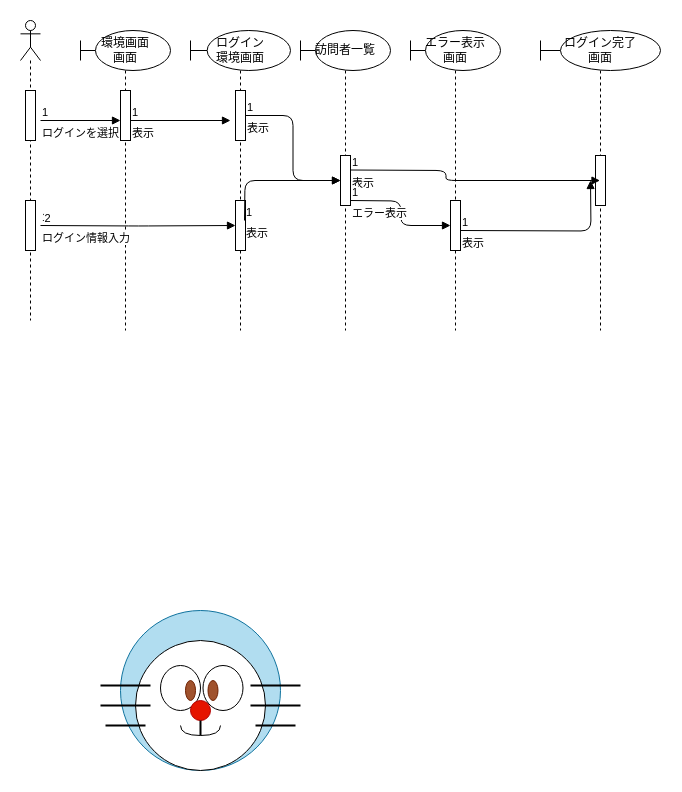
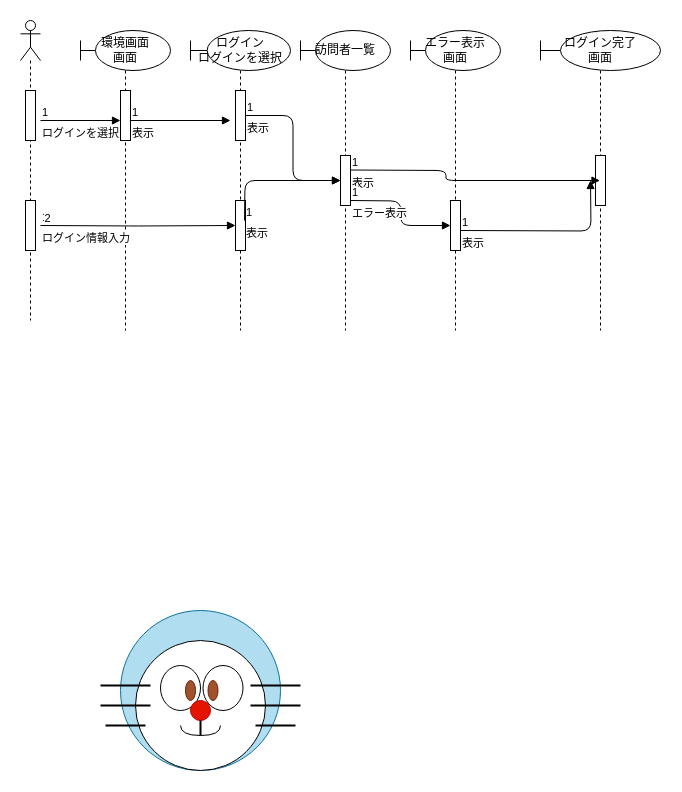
  <mxCell id="0" />
  <mxCell id="1" parent="0" />
  <mxCell id="2" value="" style="shape=umlLifeline;perimeter=lifelinePerimeter;whiteSpace=wrap;html=1;container=1;dropTarget=0;collapsible=0;recursiveResize=0;outlineConnect=0;portConstraint=eastwest;newEdgeStyle={&quot;curved&quot;:0,&quot;rounded&quot;:0};participant=umlActor;" parent="1" vertex="1"><mxGeometry x="20" y="20" width="20" height="300" as="geometry" /></mxCell>
  <mxCell id="3" value="" style="html=1;points=[[0,0,0,0,5],[0,1,0,0,-5],[1,0,0,0,5],[1,1,0,0,-5]];perimeter=orthogonalPerimeter;outlineConnect=0;targetShapes=umlLifeline;portConstraint=eastwest;newEdgeStyle={&quot;curved&quot;:0,&quot;rounded&quot;:0};" parent="2" vertex="1"><mxGeometry x="5" y="70" width="10" height="50" as="geometry" /></mxCell>
  <mxCell id="4" value="" style="html=1;points=[[0,0,0,0,5],[0,1,0,0,-5],[1,0,0,0,5],[1,1,0,0,-5]];perimeter=orthogonalPerimeter;outlineConnect=0;targetShapes=umlLifeline;portConstraint=eastwest;newEdgeStyle={&quot;curved&quot;:0,&quot;rounded&quot;:0};" parent="2" vertex="1"><mxGeometry x="5" y="180" width="10" height="50" as="geometry" /></mxCell>
  <mxCell id="5" value="環境画面&lt;div&gt;画面&lt;/div&gt;" style="shape=umlLifeline;perimeter=lifelinePerimeter;whiteSpace=wrap;html=1;container=1;dropTarget=0;collapsible=0;recursiveResize=0;outlineConnect=0;portConstraint=eastwest;newEdgeStyle={&quot;curved&quot;:0,&quot;rounded&quot;:0};participant=umlBoundary;" parent="1" vertex="1"><mxGeometry x="80" y="30" width="90" height="300" as="geometry" /></mxCell>
  <mxCell id="6" value="" style="html=1;points=[[0,0,0,0,5],[0,1,0,0,-5],[1,0,0,0,5],[1,1,0,0,-5]];perimeter=orthogonalPerimeter;outlineConnect=0;targetShapes=umlLifeline;portConstraint=eastwest;newEdgeStyle={&quot;curved&quot;:0,&quot;rounded&quot;:0};" parent="5" vertex="1"><mxGeometry x="40" y="60" width="10" height="50" as="geometry" /></mxCell>
- <mxCell id="7" value="ログイン&lt;div&gt;環境画面&lt;/div&gt;" style="shape=umlLifeline;perimeter=lifelinePerimeter;whiteSpace=wrap;html=1;container=1;dropTarget=0;collapsible=0;recursiveResize=0;outlineConnect=0;portConstraint=eastwest;newEdgeStyle={&quot;curved&quot;:0,&quot;rounded&quot;:0};participant=umlBoundary;" parent="1" vertex="1"><mxGeometry x="190" y="30" width="100" height="300" as="geometry" /></mxCell>
+ <mxCell id="7" value="ログイン&lt;div&gt;ログインを選択&lt;/div&gt;" style="shape=umlLifeline;perimeter=lifelinePerimeter;whiteSpace=wrap;html=1;container=1;dropTarget=0;collapsible=0;recursiveResize=0;outlineConnect=0;portConstraint=eastwest;newEdgeStyle={&quot;curved&quot;:0,&quot;rounded&quot;:0};participant=umlBoundary;" parent="1" vertex="1"><mxGeometry x="190" y="30" width="100" height="300" as="geometry" /></mxCell>
  <mxCell id="8" value="" style="html=1;points=[[0,0,0,0,5],[0,1,0,0,-5],[1,0,0,0,5],[1,1,0,0,-5]];perimeter=orthogonalPerimeter;outlineConnect=0;targetShapes=umlLifeline;portConstraint=eastwest;newEdgeStyle={&quot;curved&quot;:0,&quot;rounded&quot;:0};" parent="7" vertex="1"><mxGeometry x="45" y="60" width="10" height="50" as="geometry" /></mxCell>
  <mxCell id="9" value="" style="html=1;points=[[0,0,0,0,5],[0,1,0,0,-5],[1,0,0,0,5],[1,1,0,0,-5]];perimeter=orthogonalPerimeter;outlineConnect=0;targetShapes=umlLifeline;portConstraint=eastwest;newEdgeStyle={&quot;curved&quot;:0,&quot;rounded&quot;:0};" parent="7" vertex="1"><mxGeometry x="45" y="170" width="10" height="50" as="geometry" /></mxCell>
  <mxCell id="10" value="ログインを選択&lt;div&gt;&lt;br&gt;&lt;/div&gt;" style="endArrow=block;endFill=1;html=1;edgeStyle=orthogonalEdgeStyle;align=left;verticalAlign=top;" parent="1" edge="1"><mxGeometry x="-1" relative="1" as="geometry"><mxPoint x="40" y="120" as="sourcePoint" /><mxPoint x="120" y="120" as="targetPoint" /></mxGeometry></mxCell>
  <mxCell id="11" value="1" style="edgeLabel;resizable=0;html=1;align=left;verticalAlign=bottom;" parent="10" connectable="0" vertex="1"><mxGeometry x="-1" relative="1" as="geometry" /></mxCell>
  <mxCell id="12" value="ログイン情報入力" style="endArrow=block;endFill=1;html=1;edgeStyle=orthogonalEdgeStyle;align=left;verticalAlign=top;" parent="1" target="9" edge="1"><mxGeometry x="-1" relative="1" as="geometry"><mxPoint x="40" y="225" as="sourcePoint" /><mxPoint x="200" y="220" as="targetPoint" /></mxGeometry></mxCell>
  <mxCell id="13" value="1" style="edgeLabel;resizable=0;html=1;align=left;verticalAlign=bottom;" parent="12" connectable="0" vertex="1"><mxGeometry x="-1" relative="1" as="geometry" /></mxCell>
  <mxCell id="14" value="2" style="edgeLabel;html=1;align=center;verticalAlign=middle;resizable=0;points=[];" parent="12" vertex="1" connectable="0"><mxGeometry x="-0.939" y="8" relative="1" as="geometry"><mxPoint as="offset" /></mxGeometry></mxCell>
  <mxCell id="15" value="表示" style="endArrow=block;endFill=1;html=1;edgeStyle=orthogonalEdgeStyle;align=left;verticalAlign=top;" parent="1" edge="1"><mxGeometry x="-1" relative="1" as="geometry"><mxPoint x="130" y="120" as="sourcePoint" /><mxPoint x="230" y="120" as="targetPoint" /></mxGeometry></mxCell>
  <mxCell id="16" value="1" style="edgeLabel;resizable=0;html=1;align=left;verticalAlign=bottom;" parent="15" connectable="0" vertex="1"><mxGeometry x="-1" relative="1" as="geometry" /></mxCell>
  <mxCell id="17" value="訪問者一覧" style="shape=umlLifeline;perimeter=lifelinePerimeter;whiteSpace=wrap;html=1;container=1;dropTarget=0;collapsible=0;recursiveResize=0;outlineConnect=0;portConstraint=eastwest;newEdgeStyle={&quot;curved&quot;:0,&quot;rounded&quot;:0};participant=umlBoundary;" parent="1" vertex="1"><mxGeometry x="300" y="30" width="90" height="300" as="geometry" /></mxCell>
  <mxCell id="18" value="" style="html=1;points=[[0,0,0,0,5],[0,1,0,0,-5],[1,0,0,0,5],[1,1,0,0,-5]];perimeter=orthogonalPerimeter;outlineConnect=0;targetShapes=umlLifeline;portConstraint=eastwest;newEdgeStyle={&quot;curved&quot;:0,&quot;rounded&quot;:0};" parent="17" vertex="1"><mxGeometry x="40" y="125" width="10" height="50" as="geometry" /></mxCell>
  <mxCell id="19" value="表示" style="endArrow=block;endFill=1;html=1;edgeStyle=orthogonalEdgeStyle;align=left;verticalAlign=top;" parent="1" source="8" target="18" edge="1"><mxGeometry x="-1" relative="1" as="geometry"><mxPoint x="160" y="170" as="sourcePoint" /><mxPoint x="320" y="170" as="targetPoint" /></mxGeometry></mxCell>
  <mxCell id="20" value="1" style="edgeLabel;resizable=0;html=1;align=left;verticalAlign=bottom;" parent="19" connectable="0" vertex="1"><mxGeometry x="-1" relative="1" as="geometry" /></mxCell>
  <mxCell id="21" value="" style="ellipse;whiteSpace=wrap;html=1;aspect=fixed;fillColor=#b1ddf0;strokeColor=#10739e;" parent="1" vertex="1"><mxGeometry x="120" y="610" width="160" height="160" as="geometry" /></mxCell>
  <mxCell id="22" value="" style="ellipse;whiteSpace=wrap;html=1;aspect=fixed;" parent="1" vertex="1"><mxGeometry x="135" y="640" width="130" height="130" as="geometry" /></mxCell>
  <mxCell id="23" value="ログイン完了&lt;div&gt;画面&lt;/div&gt;" style="shape=umlLifeline;perimeter=lifelinePerimeter;whiteSpace=wrap;html=1;container=1;dropTarget=0;collapsible=0;recursiveResize=0;outlineConnect=0;portConstraint=eastwest;newEdgeStyle={&quot;curved&quot;:0,&quot;rounded&quot;:0};participant=umlBoundary;" parent="1" vertex="1"><mxGeometry x="540" y="30" width="120" height="300" as="geometry" /></mxCell>
  <mxCell id="24" value="" style="html=1;points=[[0,0,0,0,5],[0,1,0,0,-5],[1,0,0,0,5],[1,1,0,0,-5]];perimeter=orthogonalPerimeter;outlineConnect=0;targetShapes=umlLifeline;portConstraint=eastwest;newEdgeStyle={&quot;curved&quot;:0,&quot;rounded&quot;:0};" parent="23" vertex="1"><mxGeometry x="55" y="125" width="10" height="50" as="geometry" /></mxCell>
  <mxCell id="25" value="エラー表示&lt;div&gt;画面&lt;/div&gt;" style="shape=umlLifeline;perimeter=lifelinePerimeter;whiteSpace=wrap;html=1;container=1;dropTarget=0;collapsible=0;recursiveResize=0;outlineConnect=0;portConstraint=eastwest;newEdgeStyle={&quot;curved&quot;:0,&quot;rounded&quot;:0};participant=umlBoundary;" parent="1" vertex="1"><mxGeometry x="410" y="30" width="90" height="300" as="geometry" /></mxCell>
  <mxCell id="26" value="" style="html=1;points=[[0,0,0,0,5],[0,1,0,0,-5],[1,0,0,0,5],[1,1,0,0,-5]];perimeter=orthogonalPerimeter;outlineConnect=0;targetShapes=umlLifeline;portConstraint=eastwest;newEdgeStyle={&quot;curved&quot;:0,&quot;rounded&quot;:0};" parent="25" vertex="1"><mxGeometry x="40" y="170" width="10" height="50" as="geometry" /></mxCell>
  <mxCell id="27" value="表示" style="endArrow=block;endFill=1;html=1;edgeStyle=orthogonalEdgeStyle;align=left;verticalAlign=top;" parent="1" target="18" edge="1"><mxGeometry x="-1" relative="1" as="geometry"><mxPoint x="244" y="220" as="sourcePoint" /><mxPoint x="404" y="220" as="targetPoint" /></mxGeometry></mxCell>
  <mxCell id="28" value="1" style="edgeLabel;resizable=0;html=1;align=left;verticalAlign=bottom;" parent="27" connectable="0" vertex="1"><mxGeometry x="-1" relative="1" as="geometry" /></mxCell>
  <mxCell id="29" value="表示" style="endArrow=block;endFill=1;html=1;edgeStyle=orthogonalEdgeStyle;align=left;verticalAlign=top;" parent="1" target="23" edge="1"><mxGeometry x="-1" relative="1" as="geometry"><mxPoint x="350" y="169.5" as="sourcePoint" /><mxPoint x="510" y="169.5" as="targetPoint" /></mxGeometry></mxCell>
  <mxCell id="30" value="1" style="edgeLabel;resizable=0;html=1;align=left;verticalAlign=bottom;" parent="29" connectable="0" vertex="1"><mxGeometry x="-1" relative="1" as="geometry" /></mxCell>
  <mxCell id="31" value="エラー表示" style="endArrow=block;endFill=1;html=1;edgeStyle=orthogonalEdgeStyle;align=left;verticalAlign=top;" parent="1" target="26" edge="1"><mxGeometry x="-1" relative="1" as="geometry"><mxPoint x="350" y="200" as="sourcePoint" /><mxPoint x="510" y="200" as="targetPoint" /></mxGeometry></mxCell>
  <mxCell id="32" value="1" style="edgeLabel;resizable=0;html=1;align=left;verticalAlign=bottom;" parent="31" connectable="0" vertex="1"><mxGeometry x="-1" relative="1" as="geometry" /></mxCell>
  <mxCell id="33" value="表示" style="endArrow=block;endFill=1;html=1;edgeStyle=orthogonalEdgeStyle;align=left;verticalAlign=top;" parent="1" edge="1"><mxGeometry x="-1" relative="1" as="geometry"><mxPoint x="460" y="230" as="sourcePoint" /><mxPoint x="590" y="180" as="targetPoint" /></mxGeometry></mxCell>
  <mxCell id="34" value="1" style="edgeLabel;resizable=0;html=1;align=left;verticalAlign=bottom;" parent="33" connectable="0" vertex="1"><mxGeometry x="-1" relative="1" as="geometry" /></mxCell>
  <mxCell id="35" value="" style="line;strokeWidth=2;html=1;" parent="1" vertex="1"><mxGeometry x="250" y="680" width="50" height="10" as="geometry" /></mxCell>
  <mxCell id="36" value="" style="line;strokeWidth=2;html=1;" parent="1" vertex="1"><mxGeometry x="250" y="700" width="50" height="10" as="geometry" /></mxCell>
  <mxCell id="37" value="" style="line;strokeWidth=2;html=1;" parent="1" vertex="1"><mxGeometry x="100" y="680" width="50" height="10" as="geometry" /></mxCell>
  <mxCell id="38" value="" style="line;strokeWidth=2;html=1;" parent="1" vertex="1"><mxGeometry x="100" y="700" width="50" height="10" as="geometry" /></mxCell>
  <mxCell id="39" value="" style="line;strokeWidth=2;html=1;" parent="1" vertex="1"><mxGeometry x="255" y="720" width="40" height="10" as="geometry" /></mxCell>
  <mxCell id="40" value="" style="line;strokeWidth=2;html=1;" parent="1" vertex="1"><mxGeometry x="105" y="720" width="40" height="10" as="geometry" /></mxCell>
  <mxCell id="41" value="" style="ellipse;whiteSpace=wrap;html=1;rotation=90;" parent="1" vertex="1"><mxGeometry x="157.5" y="667.5" width="45" height="40" as="geometry" /></mxCell>
  <mxCell id="42" value="" style="ellipse;whiteSpace=wrap;html=1;rotation=90;" parent="1" vertex="1"><mxGeometry x="200" y="667.5" width="45" height="40" as="geometry" /></mxCell>
  <mxCell id="43" value="" style="ellipse;whiteSpace=wrap;html=1;rotation=90;fillColor=#a0522d;fontColor=#ffffff;strokeColor=#6D1F00;" parent="1" vertex="1"><mxGeometry x="180" y="685" width="20" height="10" as="geometry" /></mxCell>
  <mxCell id="44" value="" style="ellipse;whiteSpace=wrap;html=1;rotation=90;fillColor=#a0522d;fontColor=#ffffff;strokeColor=#6D1F00;" parent="1" vertex="1"><mxGeometry x="202.5" y="685" width="20" height="10" as="geometry" /></mxCell>
  <mxCell id="45" value="" style="ellipse;whiteSpace=wrap;html=1;aspect=fixed;fillColor=#e51400;fontColor=#ffffff;strokeColor=#B20000;" parent="1" vertex="1"><mxGeometry x="190" y="700" width="20" height="20" as="geometry" /></mxCell>
  <mxCell id="46" value="" style="line;strokeWidth=2;html=1;rotation=90;" parent="1" vertex="1"><mxGeometry x="192.5" y="722.5" width="15" height="10" as="geometry" /></mxCell>
  <mxCell id="47" value="" style="shape=requiredInterface;html=1;verticalLabelPosition=bottom;sketch=0;rotation=90;" parent="1" vertex="1"><mxGeometry x="195" y="710" width="10" height="40" as="geometry" /></mxCell>
